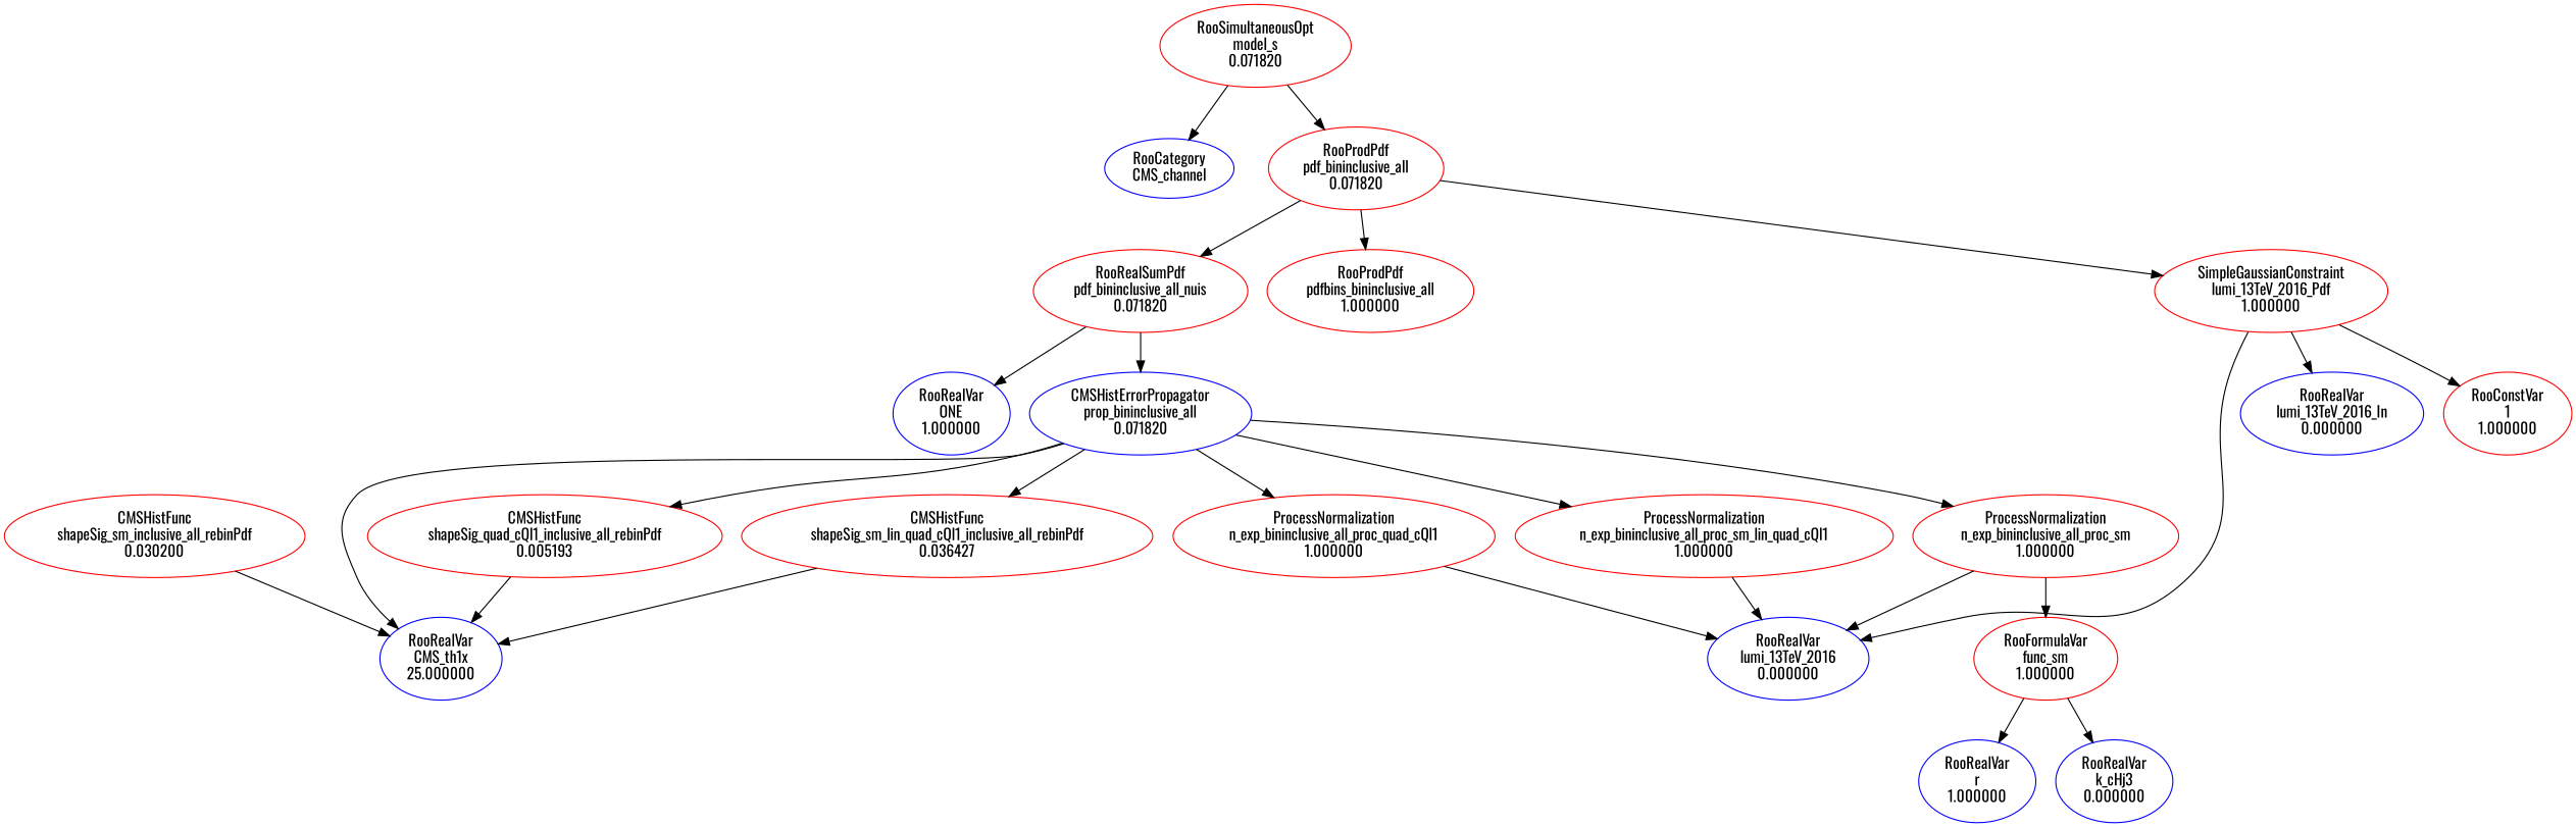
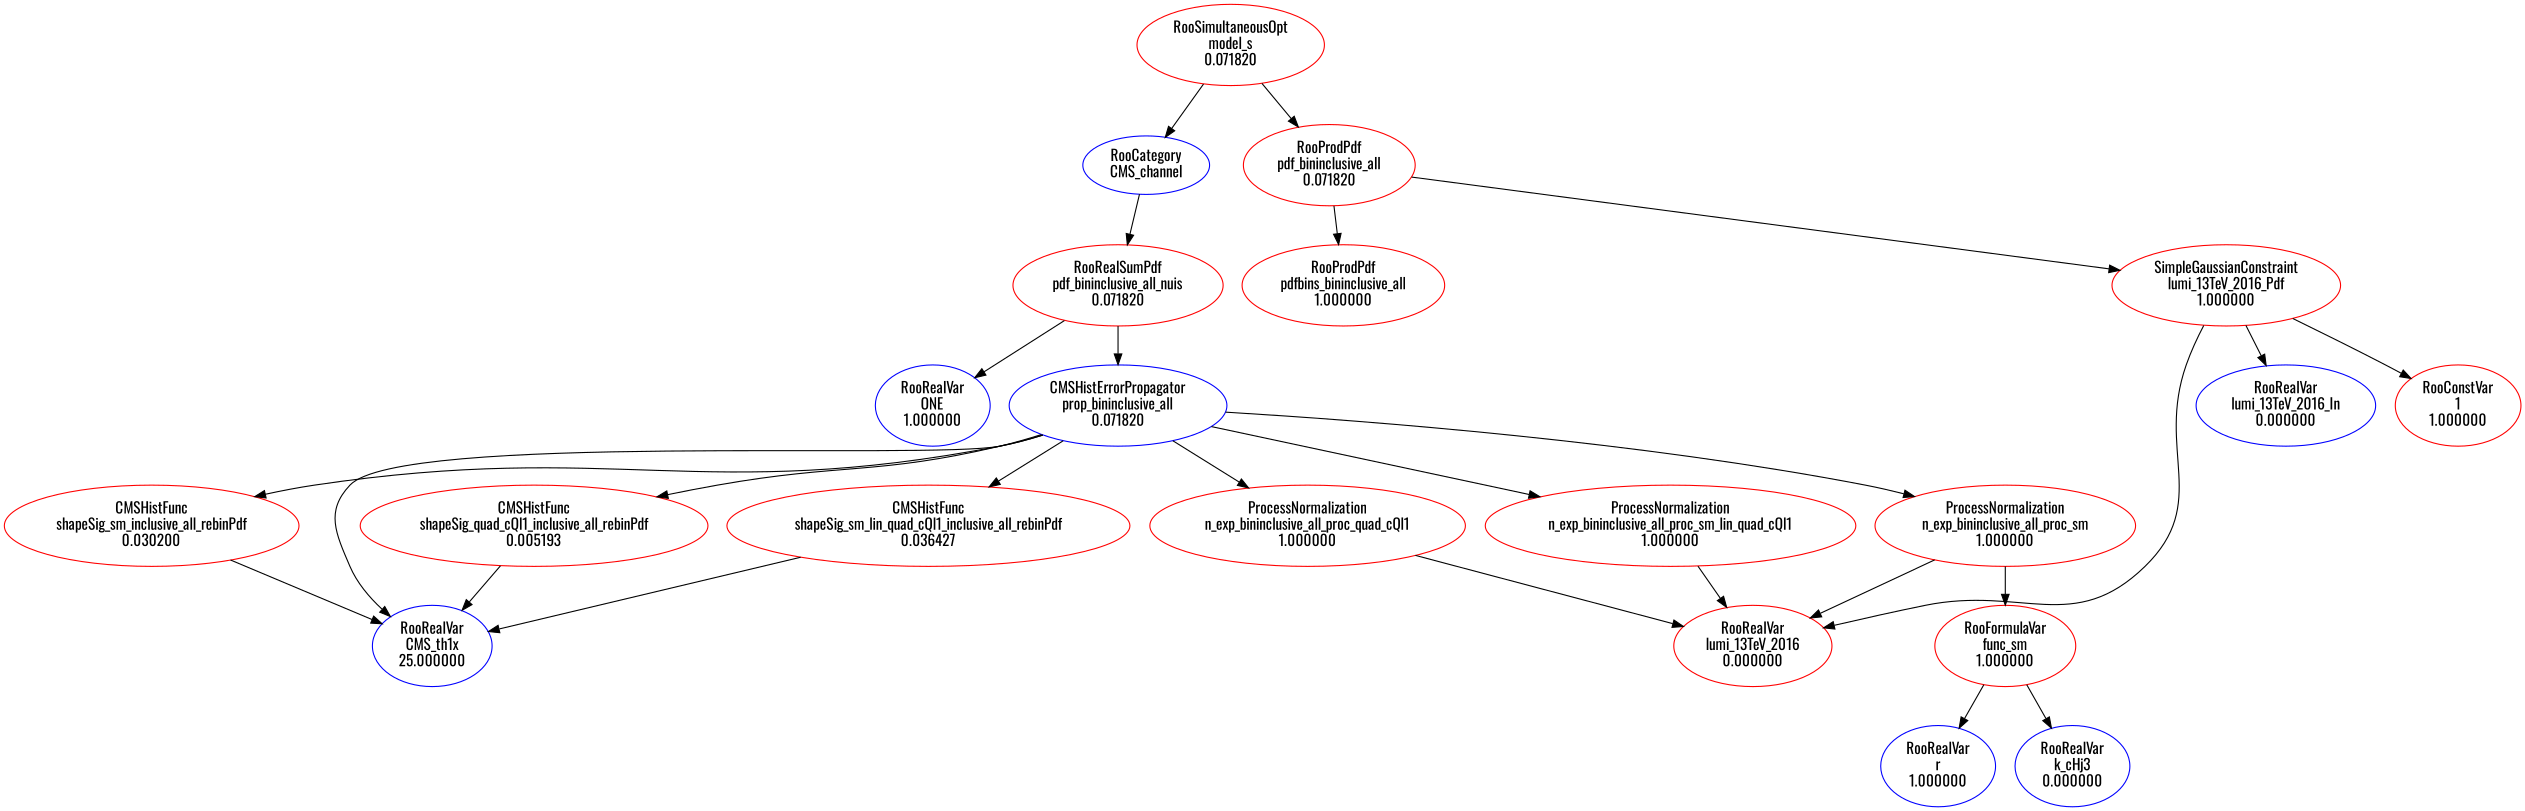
  digraph {
    fontname=Oswald
    node [color=red fontname=Oswald]
    edge [fontname=Oswald]
    n1 [label="RooSimultaneousOpt\nmodel_s\n0.071820"]
    n2 [color=blue label="RooCategory\nCMS_channel"]
    n3 [label="RooProdPdf\npdf_bininclusive_all\n0.071820"]
    n4 [label="SimpleGaussianConstraint\nlumi_13TeV_2016_Pdf\n1.000000"]
    n5 [label="RooRealSumPdf\npdf_bininclusive_all_nuis\n0.071820"]
    n6 [label="RooProdPdf\npdfbins_bininclusive_all\n1.000000"]
-   n7 [color=blue label="RooRealVar\nlumi_13TeV_2016\n0.000000"]
+   n7 [label="RooRealVar\nlumi_13TeV_2016\n0.000000"]
    n8 [color=blue label="RooRealVar\nlumi_13TeV_2016_In\n0.000000"]
    n9 [label="RooConstVar\n1\n1.000000"]
    n10 [color=blue label="CMSHistErrorPropagator\nprop_bininclusive_all\n0.071820"]
    n11 [color=blue label="RooRealVar\nONE\n1.000000"]
    n12 [color=blue label="RooRealVar\nCMS_th1x\n25.000000"]
    n13 [label="CMSHistFunc\nshapeSig_quad_cQl1_inclusive_all_rebinPdf\n0.005193"]
    n14 [label="CMSHistFunc\nshapeSig_sm_lin_quad_cQl1_inclusive_all_rebinPdf\n0.036427"]
    n15 [label="CMSHistFunc\nshapeSig_sm_inclusive_all_rebinPdf\n0.030200"]
    n16 [label="ProcessNormalization\nn_exp_bininclusive_all_proc_quad_cQl1\n1.000000"]
    n17 [label="ProcessNormalization\nn_exp_bininclusive_all_proc_sm_lin_quad_cQl1\n1.000000"]
    n18 [label="ProcessNormalization\nn_exp_bininclusive_all_proc_sm\n1.000000"]
    n19 [label="RooFormulaVar\nfunc_sm\n1.000000"]
    n20 [color=blue label="RooRealVar\nr\n1.000000"]
    n21 [color=blue label="RooRealVar\nk_cHj3\n0.000000"]
    n1 -> n2
    n1 -> n3
    n3 -> n4
-   n3 -> n5
+   n2 -> n5
    n3 -> n6
    n4 -> n7
    n4 -> n8
    n4 -> n9
    n5 -> n10
    n5 -> n11
    n10 -> n12
    n10 -> n13
    n10 -> n14
+   n10 -> n15
    n10 -> n16
    n10 -> n17
    n10 -> n18
    n13 -> n12
    n14 -> n12
    n15 -> n12
    n16 -> n7
    n17 -> n7
    n18 -> n7
    n18 -> n19
    n19 -> n20
    n19 -> n21
  }
